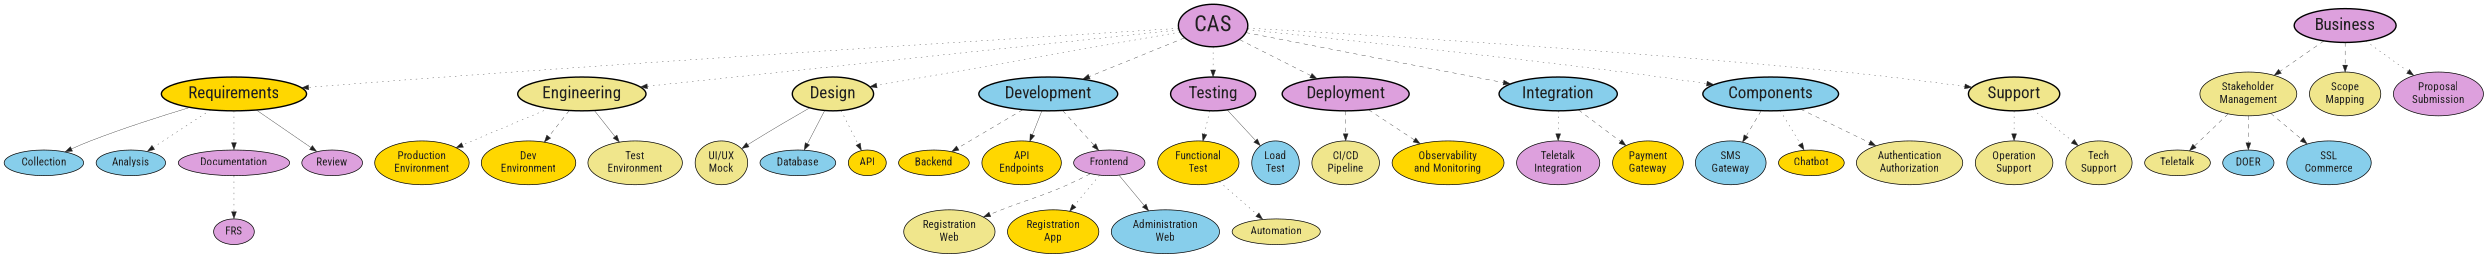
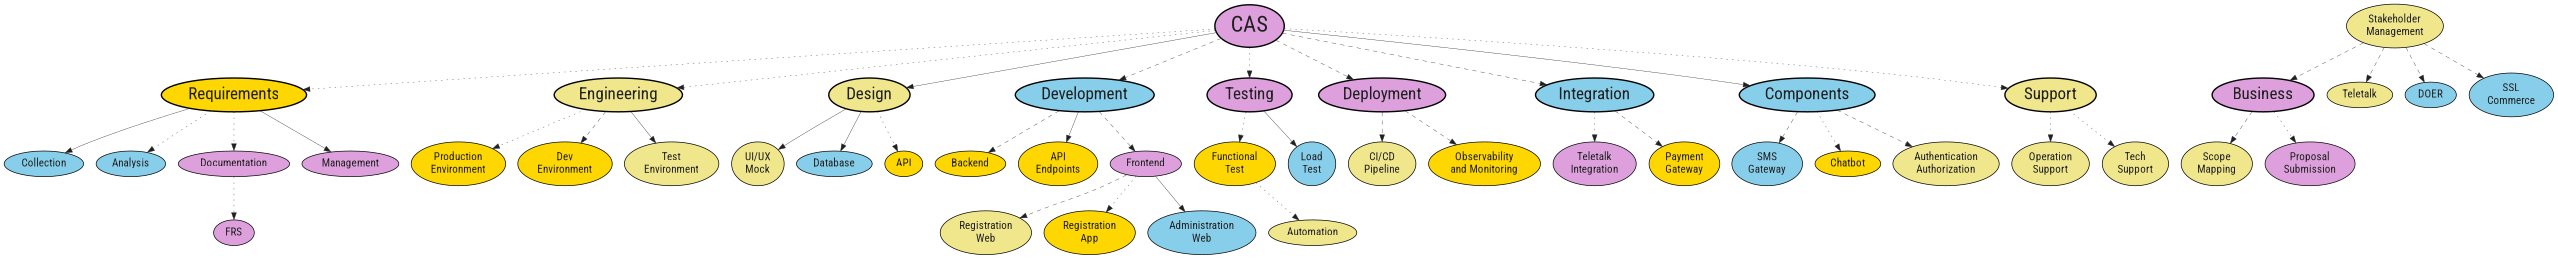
  digraph {
    fontname="Roboto Condensed"
    node [fillcolor=khaki fontcolor="#202020" fontname="Roboto Condensed" fontsize=16 penwidth=1.0 shape=ellipse style=filled]
    edge [color="#202020" fontname="Roboto Condensed" penwidth=0.5 style=dotted]
    CAS [fillcolor=plum fontsize=32 penwidth=2.0]
    Requirements [fillcolor=gold fontsize=24 penwidth=2.0]
    Engineering [fontsize=24 penwidth=2.0]
    Design [fontsize=24 penwidth=2.0]
    Development [fillcolor=skyblue fontsize=24 penwidth=2.0]
    Testing [fillcolor=plum fontsize=24 penwidth=2.0]
    Deployment [fillcolor=plum fontsize=24 penwidth=2.0]
    Integration [fillcolor=skyblue fontsize=24 penwidth=2.0]
    Components [fillcolor=skyblue fontsize=24 penwidth=2.0]
    Support [fontsize=24 penwidth=2.0]
    Business [fillcolor=plum fontsize=24 penwidth=2.0]
    "Stakeholder\nManagement"
    "Scope\nMapping"
    "Proposal\nSubmission" [fillcolor=plum]
    Collection [fillcolor=skyblue]
    Analysis [fillcolor=skyblue]
    Documentation [fillcolor=plum]
-   Review [fillcolor=plum]
+   Review [fillcolor=plum label=Management]
    "Production\nEnvironment" [fillcolor=gold]
    "Dev\nEnvironment" [fillcolor=gold]
    "Test\nEnvironment"
    "UI/UX\nMock"
    Database [fillcolor=skyblue]
    API [fillcolor=gold]
    Backend [fillcolor=gold]
    "API\nEndpoints" [fillcolor=gold]
    Frontend [fillcolor=plum]
    "Functional\nTest" [fillcolor=gold]
    "Load\nTest" [fillcolor=skyblue]
    "CI/CD\nPipeline"
    "Observability\nand Monitoring" [fillcolor=gold]
    "Teletalk\nIntegration" [fillcolor=plum]
    "Payment\nGateway" [fillcolor=gold]
    "SMS\nGateway" [fillcolor=skyblue]
    Chatbot [fillcolor=gold]
    "Authentication\nAuthorization"
    "Operation\nSupport"
    "Tech\nSupport"
    Teletalk
    DOER [fillcolor=skyblue]
    "SSL\nCommerce" [fillcolor=skyblue]
    FRS [fillcolor=plum]
    "Registration\nWeb"
    "Registration\nApp" [fillcolor=gold]
    "Administration\nWeb" [fillcolor=skyblue]
    Automation
    CAS -> Requirements
    CAS -> Engineering
-   CAS -> Design
+   CAS -> Design [style=solid]
    CAS -> Development [style=dashed]
    CAS -> Testing
    CAS -> Deployment [style=dashed]
    CAS -> Integration [style=dashed]
-   CAS -> Components
+   CAS -> Components [style=solid]
    CAS -> Support
    Requirements -> Collection [style=solid]
    Requirements -> Analysis
    Requirements -> Documentation
    Requirements -> Review [style=solid]
    Engineering -> "Production\nEnvironment"
    Engineering -> "Dev\nEnvironment" [style=dashed]
    Engineering -> "Test\nEnvironment" [style=solid]
    Design -> "UI/UX\nMock" [style=solid]
    Design -> Database [style=solid]
    Design -> API
    Development -> Backend [style=dashed]
    Development -> "API\nEndpoints" [style=solid]
    Development -> Frontend [style=dashed]
    Testing -> "Functional\nTest"
    Testing -> "Load\nTest" [style=solid]
    Deployment -> "CI/CD\nPipeline" [style=dashed]
    Deployment -> "Observability\nand Monitoring" [style=dashed]
    Integration -> "Teletalk\nIntegration"
    Integration -> "Payment\nGateway" [style=dashed]
    Components -> "SMS\nGateway" [style=dashed]
    Components -> Chatbot
    Components -> "Authentication\nAuthorization" [style=dashed]
    Support -> "Operation\nSupport"
    Support -> "Tech\nSupport"
-   Business -> "Stakeholder\nManagement" [style=dashed]
+   "Stakeholder\nManagement" -> Business [style=dashed]
    Business -> "Scope\nMapping" [style=dashed]
    Business -> "Proposal\nSubmission"
    "Stakeholder\nManagement" -> Teletalk [style=dashed]
    "Stakeholder\nManagement" -> DOER [style=dashed]
    "Stakeholder\nManagement" -> "SSL\nCommerce" [style=dashed]
    Documentation -> FRS
    Frontend -> "Registration\nWeb" [style=dashed]
    Frontend -> "Registration\nApp"
    Frontend -> "Administration\nWeb" [style=solid]
    "Functional\nTest" -> Automation
  }
